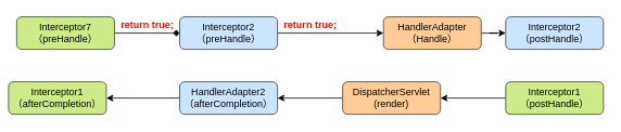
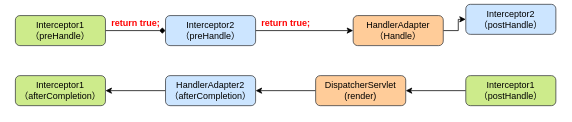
  <mxCell id="0" />
  <mxCell id="1" parent="0" />
  <mxCell id="2" value="" style="edgeStyle=orthogonalEdgeStyle;rounded=0;orthogonalLoop=1;jettySize=auto;html=1;fontColor=#FF0000;" edge="1" parent="1" source="3" target="15"><mxGeometry relative="1" as="geometry" /></mxCell>
  <mxCell id="3" value="DispatcherServlet&lt;br&gt;(render)" style="rounded=1;whiteSpace=wrap;html=1;fillColor=#ffcc99;strokeColor=#36393d;" vertex="1" parent="1"><mxGeometry x="420" y="100" width="120" height="40" as="geometry" /></mxCell>
  <mxCell id="4" value="" style="edgeStyle=orthogonalEdgeStyle;rounded=0;orthogonalLoop=1;jettySize=auto;html=1;endArrow=diamond;" edge="1" parent="1" source="5" target="12"><mxGeometry relative="1" as="geometry" /></mxCell>
- <mxCell id="5" value="Interceptor7&lt;br&gt;（preHandle）" style="rounded=1;whiteSpace=wrap;html=1;fillColor=#cdeb8b;strokeColor=#36393d;" vertex="1" parent="1"><mxGeometry x="20" y="20" width="120" height="40" as="geometry" /></mxCell>
+ <mxCell id="5" value="Interceptor1&lt;br&gt;（preHandle）" style="rounded=1;whiteSpace=wrap;html=1;fillColor=#cdeb8b;strokeColor=#36393d;" vertex="1" parent="1"><mxGeometry x="20" y="20" width="120" height="40" as="geometry" /></mxCell>
  <mxCell id="6" value="" style="edgeStyle=orthogonalEdgeStyle;rounded=0;orthogonalLoop=1;jettySize=auto;html=1;fontColor=#FF0000;" edge="1" parent="1" source="7" target="3"><mxGeometry relative="1" as="geometry" /></mxCell>
  <mxCell id="7" value="Interceptor1&lt;br&gt;（postHandle）" style="rounded=1;whiteSpace=wrap;html=1;fillColor=#cdeb8b;strokeColor=#36393d;" vertex="1" parent="1"><mxGeometry x="620" y="100" width="120" height="40" as="geometry" /></mxCell>
- <mxCell id="8" value="Interceptor2&lt;br&gt;（postHandle）" style="rounded=1;whiteSpace=wrap;html=1;fillColor=#cce5ff;strokeColor=#36393d;" vertex="1" parent="1"><mxGeometry x="620" y="20" width="120" height="40" as="geometry" /></mxCell>
+ <mxCell id="8" value="Interceptor2&lt;br&gt;（postHandle）" style="rounded=1;whiteSpace=wrap;html=1;fillColor=#cce5ff;strokeColor=#36393d;" vertex="1" parent="1"><mxGeometry x="620" y="5" width="120" height="40" as="geometry" /></mxCell>
  <mxCell id="9" value="" style="edgeStyle=orthogonalEdgeStyle;rounded=0;orthogonalLoop=1;jettySize=auto;html=1;fontColor=#FF0000;" edge="1" parent="1" source="10" target="8"><mxGeometry relative="1" as="geometry" /></mxCell>
  <mxCell id="10" value="HandlerAdapter&lt;br&gt;（Handle）" style="rounded=1;whiteSpace=wrap;html=1;fillColor=#ffcc99;strokeColor=#36393d;" vertex="1" parent="1"><mxGeometry x="470" y="20" width="120" height="40" as="geometry" /></mxCell>
  <mxCell id="11" value="" style="edgeStyle=orthogonalEdgeStyle;rounded=0;orthogonalLoop=1;jettySize=auto;html=1;fontColor=#FF0000;" edge="1" parent="1" source="12" target="10"><mxGeometry relative="1" as="geometry" /></mxCell>
  <mxCell id="12" value="Interceptor2&lt;br&gt;（preHandle）" style="rounded=1;whiteSpace=wrap;html=1;fillColor=#cce5ff;strokeColor=#36393d;" vertex="1" parent="1"><mxGeometry x="220" y="20" width="120" height="40" as="geometry" /></mxCell>
  <mxCell id="13" value="return true;" style="text;html=1;align=center;verticalAlign=middle;resizable=0;points=[];autosize=1;strokeColor=none;fillColor=none;fontColor=#FF0000;fontStyle=1" vertex="1" parent="1"><mxGeometry x="140" y="20" width="80" height="20" as="geometry" /></mxCell>
  <mxCell id="14" value="" style="edgeStyle=orthogonalEdgeStyle;rounded=0;orthogonalLoop=1;jettySize=auto;html=1;fontColor=#FF0000;" edge="1" parent="1" source="15" target="16"><mxGeometry relative="1" as="geometry" /></mxCell>
  <mxCell id="15" value="HandlerAdapter2&lt;br&gt;（afterCompletion）" style="rounded=1;whiteSpace=wrap;html=1;fillColor=#cce5ff;strokeColor=#36393d;" vertex="1" parent="1"><mxGeometry x="220" y="100" width="120" height="40" as="geometry" /></mxCell>
- <mxCell id="16" value="Interceptor1&lt;br&gt;（afterCompletion）" style="rounded=1;whiteSpace=wrap;html=1;fillColor=#cdeb8b;strokeColor=#36393d;" vertex="1" parent="1"><mxGeometry x="10" y="100" width="120" height="40" as="geometry" /></mxCell>
+ <mxCell id="16" value="Interceptor1&lt;br&gt;（afterCompletion）" style="rounded=1;whiteSpace=wrap;html=1;fillColor=#cdeb8b;strokeColor=#36393d;" vertex="1" parent="1"><mxGeometry x="20" y="100" width="120" height="40" as="geometry" /></mxCell>
  <mxCell id="17" value="return true;" style="text;html=1;align=center;verticalAlign=middle;resizable=0;points=[];autosize=1;strokeColor=none;fillColor=none;fontColor=#FF0000;fontStyle=1" vertex="1" parent="1"><mxGeometry x="340" y="20" width="80" height="20" as="geometry" /></mxCell>
